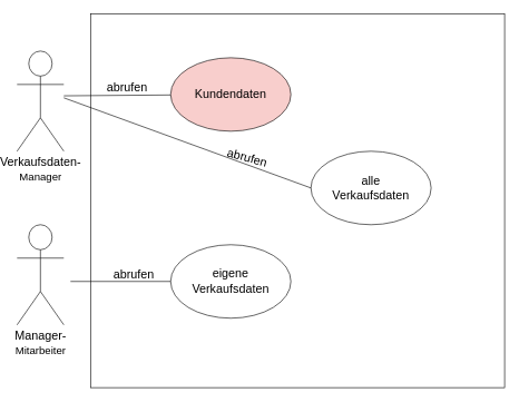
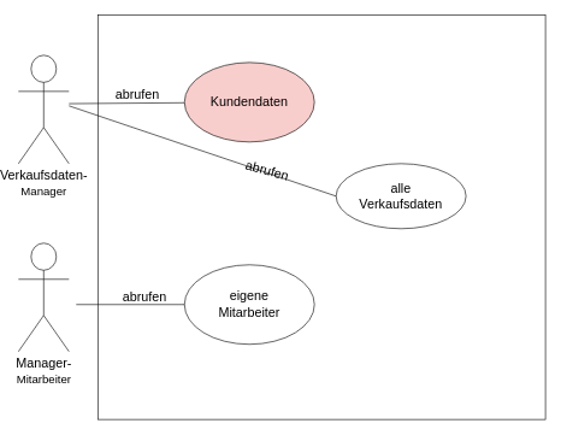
  <mxCell id="0" />
  <mxCell id="1" parent="0" />
  <mxCell id="2" value="" style="rounded=0;whiteSpace=wrap;html=1;" vertex="1" parent="1"><mxGeometry x="130" y="20" width="620" height="560" as="geometry" /></mxCell>
  <mxCell id="3" value="&lt;div&gt;&lt;font style=&quot;font-size: 18px&quot;&gt;Verkaufsdaten-&lt;/font&gt;&lt;/div&gt;&lt;div&gt;&lt;font size=&quot;3&quot;&gt;Manager&lt;/font&gt;&lt;/div&gt;" style="shape=umlActor;verticalLabelPosition=bottom;labelBackgroundColor=#ffffff;verticalAlign=top;html=1;outlineConnect=0;" vertex="1" parent="1"><mxGeometry x="20" y="76" width="70" height="150" as="geometry" /></mxCell>
  <mxCell id="4" value="&lt;div&gt;&lt;font style=&quot;font-size: 18px&quot;&gt;Manager-&lt;/font&gt;&lt;/div&gt;&lt;div&gt;&lt;font size=&quot;3&quot;&gt;Mitarbeiter&lt;/font&gt;&lt;/div&gt;" style="shape=umlActor;verticalLabelPosition=bottom;labelBackgroundColor=#ffffff;verticalAlign=top;html=1;outlineConnect=0;" vertex="1" parent="1"><mxGeometry x="20" y="336" width="70" height="150" as="geometry" /></mxCell>
  <mxCell id="5" value="" style="endArrow=none;html=1;" edge="1" parent="1" target="6"><mxGeometry width="50" height="50" relative="1" as="geometry"><mxPoint x="90" y="143" as="sourcePoint" /><mxPoint x="100" y="146" as="targetPoint" /></mxGeometry></mxCell>
  <mxCell id="6" value="&lt;div&gt;&lt;font style=&quot;font-size: 18px&quot;&gt;Kundendaten&lt;/font&gt;&lt;/div&gt;" style="ellipse;whiteSpace=wrap;html=1;fillColor=#f8cecc;" vertex="1" parent="1"><mxGeometry x="250" y="86" width="180" height="110" as="geometry" /></mxCell>
  <mxCell id="7" value="&lt;font style=&quot;font-size: 18px&quot;&gt;abrufen&lt;/font&gt;" style="text;html=1;strokeColor=none;fillColor=none;align=center;verticalAlign=middle;whiteSpace=wrap;rounded=0;" vertex="1" parent="1"><mxGeometry x="130" y="121" width="110" height="20" as="geometry" /></mxCell>
- <mxCell id="8" value="&lt;div&gt;&lt;font style=&quot;font-size: 18px&quot;&gt;eigene &lt;br&gt;&lt;/font&gt;&lt;/div&gt;&lt;div&gt;&lt;font style=&quot;font-size: 18px&quot;&gt;Verkaufsdaten&lt;/font&gt;&lt;/div&gt;" style="ellipse;whiteSpace=wrap;html=1;" vertex="1" parent="1"><mxGeometry x="250" y="366" width="180" height="110" as="geometry" /></mxCell>
+ <mxCell id="8" value="&lt;div&gt;&lt;font style=&quot;font-size: 18px&quot;&gt;eigene &lt;br&gt;&lt;/font&gt;&lt;/div&gt;&lt;div&gt;&lt;font style=&quot;font-size: 18px&quot;&gt;Mitarbeiter&lt;/font&gt;&lt;/div&gt;" style="ellipse;whiteSpace=wrap;html=1;" vertex="1" parent="1"><mxGeometry x="250" y="366" width="180" height="110" as="geometry" /></mxCell>
  <mxCell id="9" value="" style="endArrow=none;html=1;entryX=0;entryY=0.5;entryDx=0;entryDy=0;" edge="1" parent="1" target="8"><mxGeometry width="50" height="50" relative="1" as="geometry"><mxPoint x="100" y="421" as="sourcePoint" /><mxPoint x="70" y="606" as="targetPoint" /></mxGeometry></mxCell>
  <mxCell id="10" value="&lt;font style=&quot;font-size: 18px&quot;&gt;abrufen&lt;/font&gt;" style="text;html=1;strokeColor=none;fillColor=none;align=center;verticalAlign=middle;whiteSpace=wrap;rounded=0;" vertex="1" parent="1"><mxGeometry x="140" y="401" width="110" height="20" as="geometry" /></mxCell>
- <mxCell id="11" value="&lt;div&gt;&lt;font style=&quot;font-size: 18px&quot;&gt;alle&lt;br&gt;&lt;/font&gt;&lt;/div&gt;&lt;div&gt;&lt;font style=&quot;font-size: 18px&quot;&gt;Verkaufsdaten&lt;/font&gt;&lt;/div&gt;" style="ellipse;whiteSpace=wrap;html=1;" vertex="1" parent="1"><mxGeometry x="460" y="226" width="180" height="110" as="geometry" /></mxCell>
+ <mxCell id="11" value="&lt;div&gt;&lt;font style=&quot;font-size: 18px&quot;&gt;alle&lt;br&gt;&lt;/font&gt;&lt;/div&gt;&lt;div&gt;&lt;font style=&quot;font-size: 18px&quot;&gt;Verkaufsdaten&lt;/font&gt;&lt;/div&gt;" style="ellipse;whiteSpace=wrap;html=1;" vertex="1" parent="1"><mxGeometry x="460" y="226" width="180" height="90" as="geometry" /></mxCell>
  <mxCell id="12" value="" style="endArrow=none;html=1;entryX=0;entryY=0.5;entryDx=0;entryDy=0;" edge="1" parent="1" target="11"><mxGeometry width="50" height="50" relative="1" as="geometry"><mxPoint x="90" y="146" as="sourcePoint" /><mxPoint x="50" y="606" as="targetPoint" /></mxGeometry></mxCell>
  <mxCell id="13" value="&lt;font style=&quot;font-size: 18px&quot;&gt;abrufen&lt;/font&gt;" style="text;html=1;strokeColor=none;fillColor=none;align=center;verticalAlign=middle;whiteSpace=wrap;rounded=0;rotation=15;" vertex="1" parent="1"><mxGeometry x="310" y="226" width="110" height="20" as="geometry" /></mxCell>
